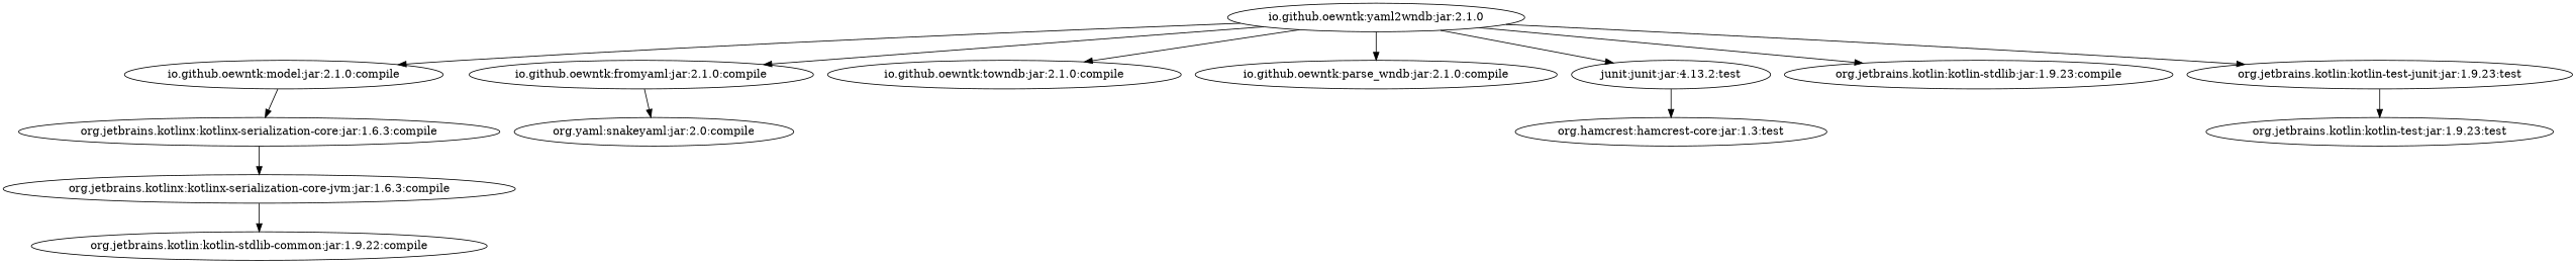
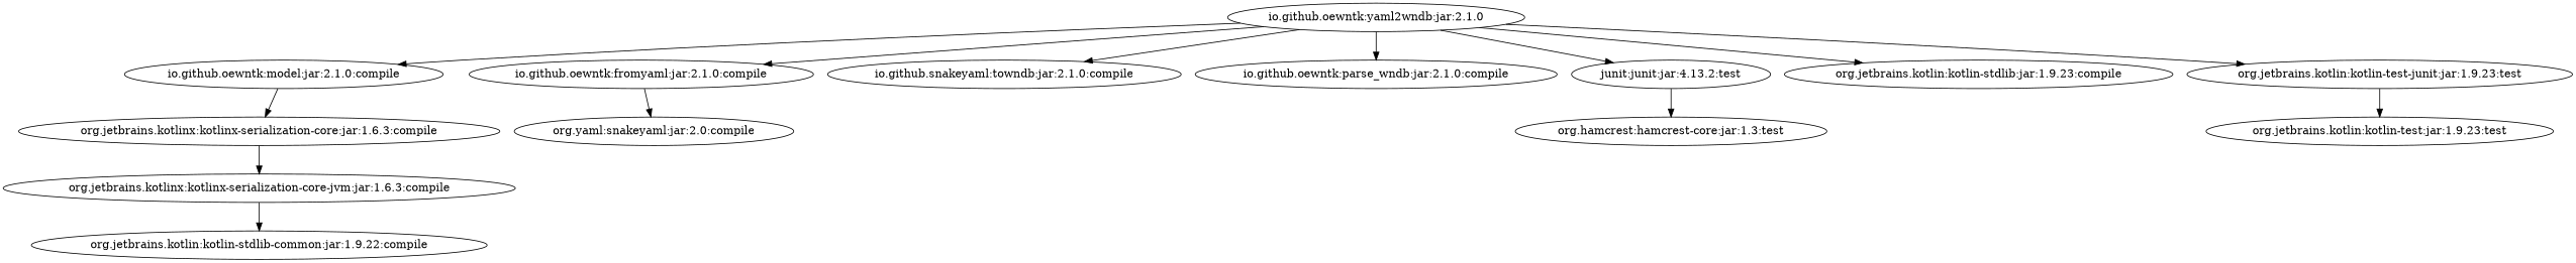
  digraph {
    "io.github.oewntk:yaml2wndb:jar:2.1.0"
    "io.github.oewntk:model:jar:2.1.0:compile"
    "io.github.oewntk:fromyaml:jar:2.1.0:compile"
-   "io.github.oewntk:towndb:jar:2.1.0:compile"
+   "io.github.oewntk:towndb:jar:2.1.0:compile" [label="io.github.snakeyaml:towndb:jar:2.1.0:compile"]
    "io.github.oewntk:parse_wndb:jar:2.1.0:compile"
    "junit:junit:jar:4.13.2:test"
    "org.jetbrains.kotlin:kotlin-stdlib:jar:1.9.23:compile"
    "org.jetbrains.kotlin:kotlin-test-junit:jar:1.9.23:test"
    "org.jetbrains.kotlinx:kotlinx-serialization-core:jar:1.6.3:compile"
    "org.yaml:snakeyaml:jar:2.0:compile"
    "org.hamcrest:hamcrest-core:jar:1.3:test"
    "org.jetbrains.kotlin:kotlin-test:jar:1.9.23:test"
    "org.jetbrains.kotlinx:kotlinx-serialization-core-jvm:jar:1.6.3:compile"
    "org.jetbrains.kotlin:kotlin-stdlib-common:jar:1.9.22:compile"
    "io.github.oewntk:yaml2wndb:jar:2.1.0" -> "io.github.oewntk:model:jar:2.1.0:compile"
    "io.github.oewntk:yaml2wndb:jar:2.1.0" -> "io.github.oewntk:fromyaml:jar:2.1.0:compile"
    "io.github.oewntk:yaml2wndb:jar:2.1.0" -> "io.github.oewntk:towndb:jar:2.1.0:compile"
    "io.github.oewntk:yaml2wndb:jar:2.1.0" -> "io.github.oewntk:parse_wndb:jar:2.1.0:compile"
    "io.github.oewntk:yaml2wndb:jar:2.1.0" -> "junit:junit:jar:4.13.2:test"
    "io.github.oewntk:yaml2wndb:jar:2.1.0" -> "org.jetbrains.kotlin:kotlin-stdlib:jar:1.9.23:compile"
    "io.github.oewntk:yaml2wndb:jar:2.1.0" -> "org.jetbrains.kotlin:kotlin-test-junit:jar:1.9.23:test"
    "io.github.oewntk:model:jar:2.1.0:compile" -> "org.jetbrains.kotlinx:kotlinx-serialization-core:jar:1.6.3:compile"
    "io.github.oewntk:fromyaml:jar:2.1.0:compile" -> "org.yaml:snakeyaml:jar:2.0:compile"
    "junit:junit:jar:4.13.2:test" -> "org.hamcrest:hamcrest-core:jar:1.3:test"
    "org.jetbrains.kotlin:kotlin-test-junit:jar:1.9.23:test" -> "org.jetbrains.kotlin:kotlin-test:jar:1.9.23:test"
    "org.jetbrains.kotlinx:kotlinx-serialization-core:jar:1.6.3:compile" -> "org.jetbrains.kotlinx:kotlinx-serialization-core-jvm:jar:1.6.3:compile"
    "org.jetbrains.kotlinx:kotlinx-serialization-core-jvm:jar:1.6.3:compile" -> "org.jetbrains.kotlin:kotlin-stdlib-common:jar:1.9.22:compile"
  }
